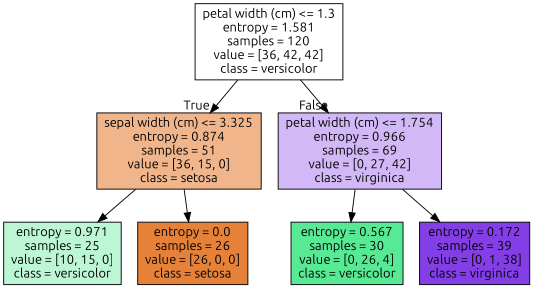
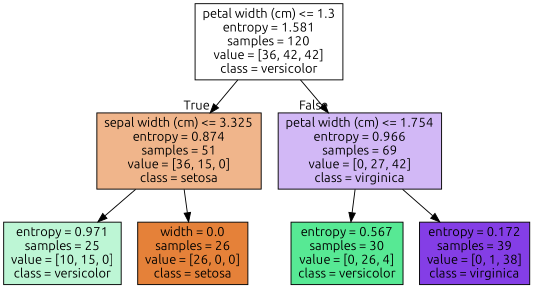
  digraph {
    fontname=Ubuntu
    node [color=black fontname=Ubuntu shape=box style=filled]
    edge [fontname=Ubuntu]
    n1 [fillcolor="#ffffff" label="petal width (cm) <= 1.3\nentropy = 1.581\nsamples = 120\nvalue = [36, 42, 42]\nclass = versicolor"]
    n2 [fillcolor="#f0b58b" label="sepal width (cm) <= 3.325\nentropy = 0.874\nsamples = 51\nvalue = [36, 15, 0]\nclass = setosa"]
    n3 [fillcolor="#d2b8f6" label="petal width (cm) <= 1.754\nentropy = 0.966\nsamples = 69\nvalue = [0, 27, 42]\nclass = virginica"]
    n4 [fillcolor="#bdf6d5" label="entropy = 0.971\nsamples = 25\nvalue = [10, 15, 0]\nclass = versicolor"]
-   n5 [fillcolor="#e58139" label="entropy = 0.0\nsamples = 26\nvalue = [26, 0, 0]\nclass = setosa"]
+   n5 [fillcolor="#e58139" label="width = 0.0\nsamples = 26\nvalue = [26, 0, 0]\nclass = setosa"]
    n6 [fillcolor="#57e994" label="entropy = 0.567\nsamples = 30\nvalue = [0, 26, 4]\nclass = versicolor"]
    n7 [fillcolor="#843ee6" label="entropy = 0.172\nsamples = 39\nvalue = [0, 1, 38]\nclass = virginica"]
    n1 -> n2 [headlabel=True labelangle=45 labeldistance=2.5]
    n1 -> n3 [headlabel=False labelangle=-45 labeldistance=2.5]
    n2 -> n4
    n2 -> n5
    n3 -> n6
    n3 -> n7
  }
